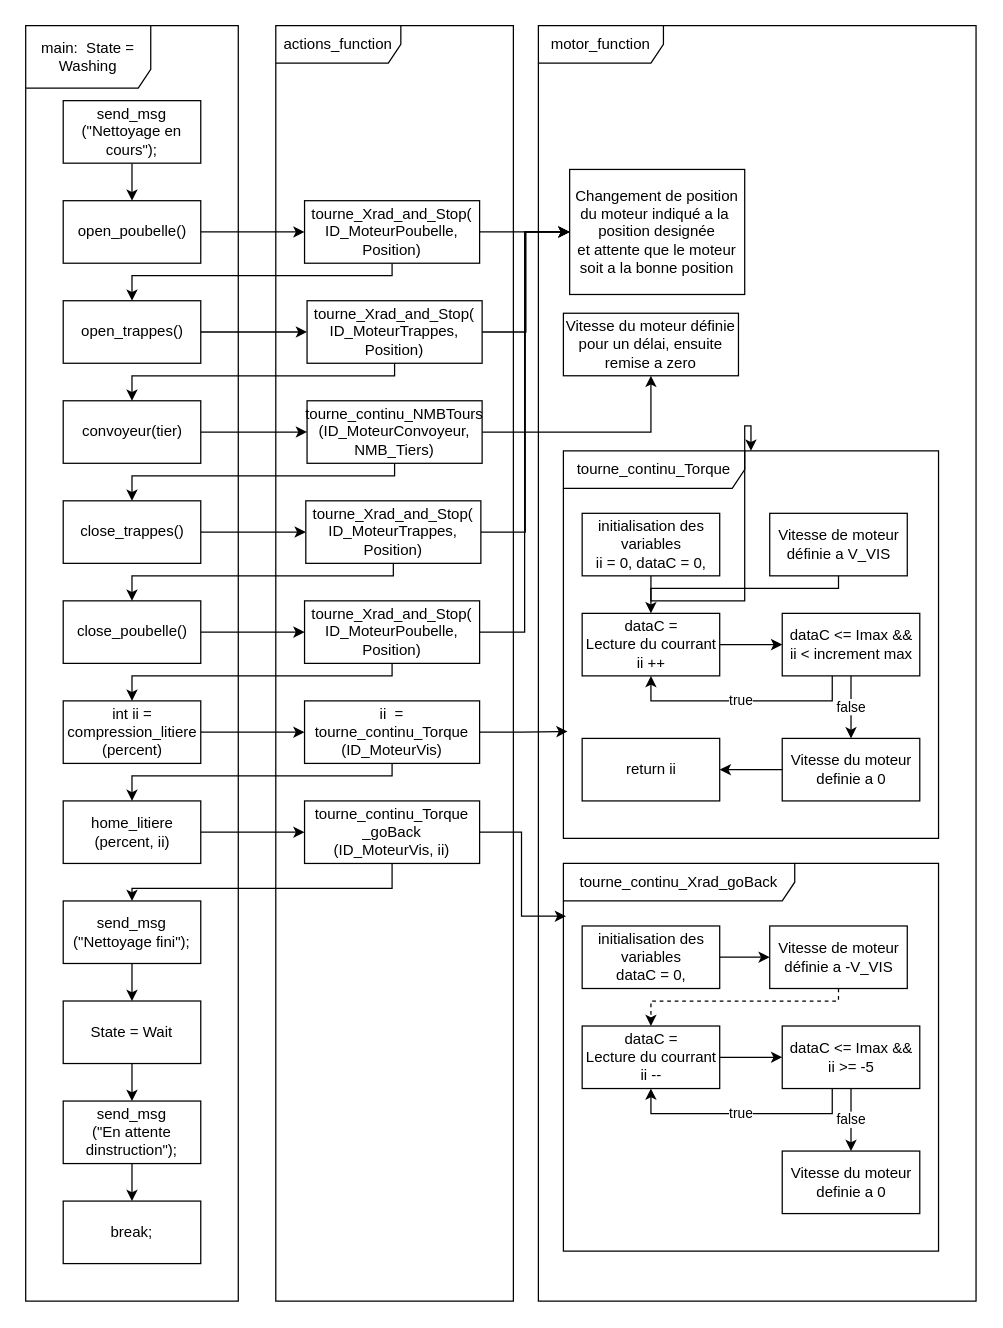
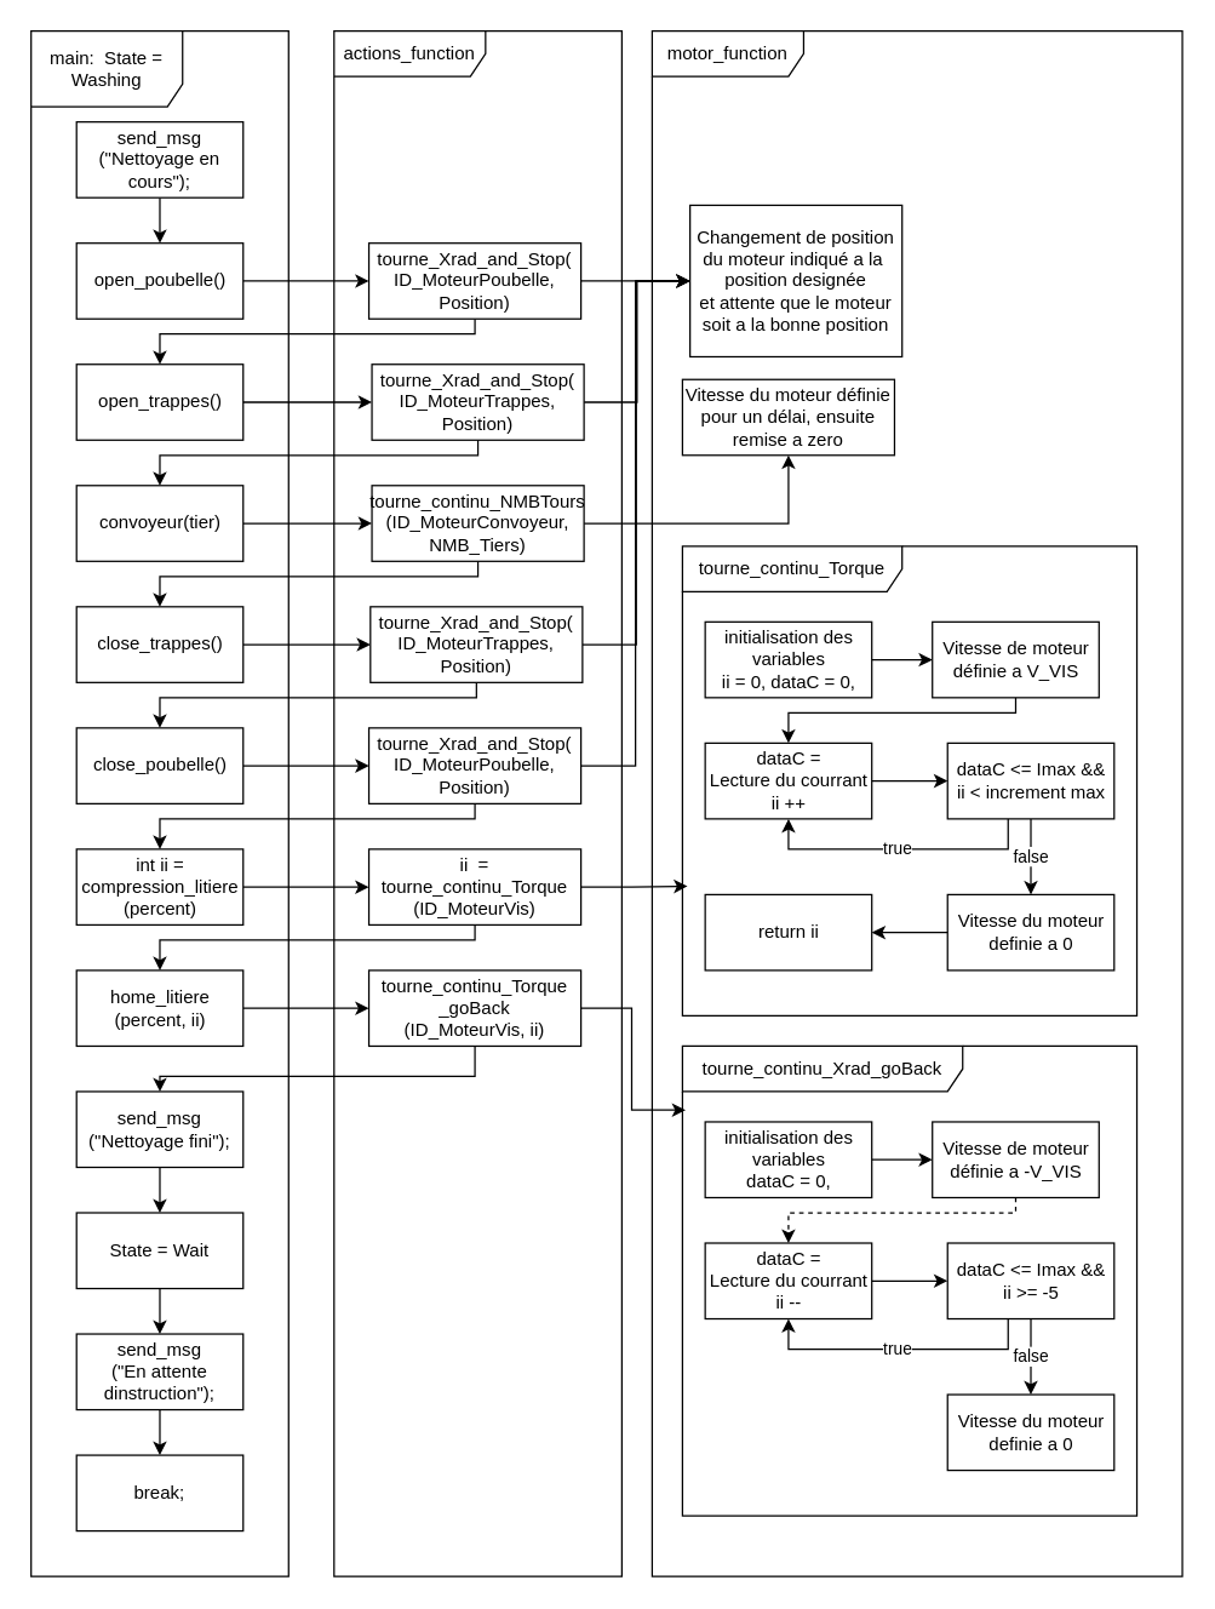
  <mxCell id="0" />
  <mxCell id="1" parent="0" />
  <mxCell id="2" value="main:&amp;nbsp; State = Washing" style="shape=umlFrame;whiteSpace=wrap;html=1;width=100;height=50;" parent="1" vertex="1"><mxGeometry x="20" y="20" width="170" height="1020" as="geometry" /></mxCell>
  <mxCell id="3" value="actions_function" style="shape=umlFrame;whiteSpace=wrap;html=1;width=100;height=30;" parent="1" vertex="1"><mxGeometry x="220" y="20" width="190" height="1020" as="geometry" /></mxCell>
  <mxCell id="4" style="edgeStyle=orthogonalEdgeStyle;rounded=0;orthogonalLoop=1;jettySize=auto;html=1;" edge="1" parent="1" source="5" target="41"><mxGeometry relative="1" as="geometry" /></mxCell>
  <mxCell id="5" value="close_trappes()" style="html=1;" vertex="1" parent="1"><mxGeometry x="50" y="400" width="110" height="50" as="geometry" /></mxCell>
  <mxCell id="6" style="edgeStyle=orthogonalEdgeStyle;rounded=0;orthogonalLoop=1;jettySize=auto;html=1;" edge="1" parent="1" source="7" target="47"><mxGeometry relative="1" as="geometry" /></mxCell>
  <mxCell id="7" value="close_poubelle()" style="html=1;" vertex="1" parent="1"><mxGeometry x="50" y="480" width="110" height="50" as="geometry" /></mxCell>
  <mxCell id="8" style="edgeStyle=orthogonalEdgeStyle;rounded=0;orthogonalLoop=1;jettySize=auto;html=1;entryX=0;entryY=0.5;entryDx=0;entryDy=0;" edge="1" parent="1" source="9" target="44"><mxGeometry relative="1" as="geometry" /></mxCell>
  <mxCell id="9" value="int ii = &lt;br&gt;compression_litiere&lt;br&gt;(percent)" style="html=1;" vertex="1" parent="1"><mxGeometry x="50" y="560" width="110" height="50" as="geometry" /></mxCell>
  <mxCell id="10" style="edgeStyle=orthogonalEdgeStyle;rounded=0;orthogonalLoop=1;jettySize=auto;html=1;" edge="1" parent="1" source="11" target="50"><mxGeometry relative="1" as="geometry" /></mxCell>
  <mxCell id="11" value="home_litiere&lt;br&gt;(percent, ii)" style="html=1;" vertex="1" parent="1"><mxGeometry x="50" y="640" width="110" height="50" as="geometry" /></mxCell>
  <mxCell id="12" style="edgeStyle=orthogonalEdgeStyle;rounded=0;orthogonalLoop=1;jettySize=auto;html=1;" edge="1" parent="1" source="13" target="15"><mxGeometry relative="1" as="geometry" /></mxCell>
  <mxCell id="13" value="send_msg&lt;br&gt;(&quot;Nettoyage fini&quot;);" style="rounded=0;whiteSpace=wrap;html=1;" vertex="1" parent="1"><mxGeometry x="50" y="720" width="110" height="50" as="geometry" /></mxCell>
  <mxCell id="14" style="edgeStyle=orthogonalEdgeStyle;rounded=0;orthogonalLoop=1;jettySize=auto;html=1;" edge="1" parent="1" source="15" target="17"><mxGeometry relative="1" as="geometry" /></mxCell>
  <mxCell id="15" value="State = Wait" style="rounded=0;whiteSpace=wrap;html=1;" vertex="1" parent="1"><mxGeometry x="50" y="800" width="110" height="50" as="geometry" /></mxCell>
  <mxCell id="16" style="edgeStyle=orthogonalEdgeStyle;rounded=0;orthogonalLoop=1;jettySize=auto;html=1;" edge="1" parent="1" source="17" target="18"><mxGeometry relative="1" as="geometry" /></mxCell>
  <mxCell id="17" value="send_msg&lt;br&gt;(&quot;En attente dinstruction&quot;);" style="rounded=0;whiteSpace=wrap;html=1;" vertex="1" parent="1"><mxGeometry x="50" y="880" width="110" height="50" as="geometry" /></mxCell>
  <mxCell id="18" value="break;" style="rounded=0;whiteSpace=wrap;html=1;" vertex="1" parent="1"><mxGeometry x="50" y="960" width="110" height="50" as="geometry" /></mxCell>
  <mxCell id="19" style="edgeStyle=orthogonalEdgeStyle;rounded=0;orthogonalLoop=1;jettySize=auto;html=1;entryX=0.5;entryY=0;entryDx=0;entryDy=0;" edge="1" parent="1" source="20" target="22"><mxGeometry relative="1" as="geometry" /></mxCell>
  <mxCell id="20" value="send_msg&lt;br&gt;(&quot;Nettoyage en cours&quot;);" style="rounded=0;whiteSpace=wrap;html=1;" vertex="1" parent="1"><mxGeometry x="50" y="80" width="110" height="50" as="geometry" /></mxCell>
  <mxCell id="21" style="edgeStyle=orthogonalEdgeStyle;rounded=0;orthogonalLoop=1;jettySize=auto;html=1;entryX=0;entryY=0.5;entryDx=0;entryDy=0;" edge="1" parent="1" source="22" target="29"><mxGeometry relative="1" as="geometry" /></mxCell>
  <mxCell id="22" value="open_poubelle()" style="html=1;" vertex="1" parent="1"><mxGeometry x="50" y="160" width="110" height="50" as="geometry" /></mxCell>
  <mxCell id="23" style="edgeStyle=orthogonalEdgeStyle;rounded=0;orthogonalLoop=1;jettySize=auto;html=1;" edge="1" parent="1" source="24" target="34"><mxGeometry relative="1" as="geometry" /></mxCell>
  <mxCell id="24" value="open_trappes()" style="html=1;" vertex="1" parent="1"><mxGeometry x="50" y="240" width="110" height="50" as="geometry" /></mxCell>
  <mxCell id="25" style="edgeStyle=orthogonalEdgeStyle;rounded=0;orthogonalLoop=1;jettySize=auto;html=1;" edge="1" parent="1" source="26" target="37"><mxGeometry relative="1" as="geometry" /></mxCell>
  <mxCell id="26" value="convoyeur(tier)" style="html=1;" vertex="1" parent="1"><mxGeometry x="50" y="320" width="110" height="50" as="geometry" /></mxCell>
  <mxCell id="27" style="edgeStyle=orthogonalEdgeStyle;rounded=0;orthogonalLoop=1;jettySize=auto;html=1;" edge="1" parent="1" source="29" target="38"><mxGeometry relative="1" as="geometry" /></mxCell>
  <mxCell id="28" style="edgeStyle=orthogonalEdgeStyle;rounded=0;orthogonalLoop=1;jettySize=auto;html=1;" edge="1" parent="1" source="29" target="24"><mxGeometry relative="1" as="geometry"><Array as="points"><mxPoint x="313" y="220" /><mxPoint x="105" y="220" /></Array></mxGeometry></mxCell>
  <mxCell id="29" value="tourne_Xrad_and_Stop(&lt;br&gt;ID_MoteurPoubelle,&lt;br&gt;Position)" style="rounded=0;whiteSpace=wrap;html=1;" vertex="1" parent="1"><mxGeometry x="243" y="160" width="140" height="50" as="geometry" /></mxCell>
  <mxCell id="30" value="motor_function" style="shape=umlFrame;whiteSpace=wrap;html=1;width=100;height=30;" vertex="1" parent="1"><mxGeometry x="430" y="20" width="350" height="1020" as="geometry" /></mxCell>
  <mxCell id="31" value="Vitesse du moteur définie&lt;br&gt;pour un délai, ensuite remise a zero" style="rounded=0;whiteSpace=wrap;html=1;" vertex="1" parent="1"><mxGeometry x="450" y="250" width="140" height="50" as="geometry" /></mxCell>
  <mxCell id="32" style="edgeStyle=orthogonalEdgeStyle;rounded=0;orthogonalLoop=1;jettySize=auto;html=1;entryX=0;entryY=0.5;entryDx=0;entryDy=0;" edge="1" parent="1" source="34" target="38"><mxGeometry relative="1" as="geometry" /></mxCell>
  <mxCell id="33" style="edgeStyle=orthogonalEdgeStyle;rounded=0;orthogonalLoop=1;jettySize=auto;html=1;" edge="1" parent="1" source="34" target="26"><mxGeometry relative="1" as="geometry"><Array as="points"><mxPoint x="315" y="300" /><mxPoint x="105" y="300" /></Array></mxGeometry></mxCell>
  <mxCell id="34" value="tourne_Xrad_and_Stop(&lt;br&gt;ID_MoteurTrappes,&lt;br&gt;Position)" style="rounded=0;whiteSpace=wrap;html=1;" vertex="1" parent="1"><mxGeometry x="245" y="240" width="140" height="50" as="geometry" /></mxCell>
  <mxCell id="35" style="edgeStyle=orthogonalEdgeStyle;rounded=0;orthogonalLoop=1;jettySize=auto;html=1;" edge="1" parent="1" source="37" target="31"><mxGeometry relative="1" as="geometry" /></mxCell>
  <mxCell id="36" style="edgeStyle=orthogonalEdgeStyle;rounded=0;orthogonalLoop=1;jettySize=auto;html=1;entryX=0.5;entryY=0;entryDx=0;entryDy=0;" edge="1" parent="1" source="37" target="5"><mxGeometry relative="1" as="geometry"><Array as="points"><mxPoint x="315" y="380" /><mxPoint x="105" y="380" /></Array></mxGeometry></mxCell>
  <mxCell id="37" value="tourne_continu_NMBTours&lt;br&gt;(ID_MoteurConvoyeur,&lt;br&gt;NMB_Tiers)" style="rounded=0;whiteSpace=wrap;html=1;" vertex="1" parent="1"><mxGeometry x="245" y="320" width="140" height="50" as="geometry" /></mxCell>
  <mxCell id="38" value="Changement de position du moteur indiqué a la&amp;nbsp;&lt;br&gt;position designée&lt;br&gt;et attente que le moteur soit a la bonne position" style="rounded=0;whiteSpace=wrap;html=1;" vertex="1" parent="1"><mxGeometry x="455" y="135" width="140" height="100" as="geometry" /></mxCell>
  <mxCell id="39" style="edgeStyle=orthogonalEdgeStyle;rounded=0;orthogonalLoop=1;jettySize=auto;html=1;entryX=0;entryY=0.5;entryDx=0;entryDy=0;" edge="1" parent="1" source="41" target="38"><mxGeometry relative="1" as="geometry" /></mxCell>
  <mxCell id="40" style="edgeStyle=orthogonalEdgeStyle;rounded=0;orthogonalLoop=1;jettySize=auto;html=1;" edge="1" parent="1" source="41" target="7"><mxGeometry relative="1" as="geometry"><Array as="points"><mxPoint x="314" y="460" /><mxPoint x="105" y="460" /></Array></mxGeometry></mxCell>
  <mxCell id="41" value="tourne_Xrad_and_Stop(&lt;br&gt;ID_MoteurTrappes,&lt;br&gt;Position)" style="rounded=0;whiteSpace=wrap;html=1;" vertex="1" parent="1"><mxGeometry x="244" y="400" width="140" height="50" as="geometry" /></mxCell>
  <mxCell id="42" style="edgeStyle=orthogonalEdgeStyle;rounded=0;orthogonalLoop=1;jettySize=auto;html=1;entryX=0.5;entryY=0;entryDx=0;entryDy=0;" edge="1" parent="1" source="44" target="11"><mxGeometry relative="1" as="geometry"><Array as="points"><mxPoint x="313" y="620" /><mxPoint x="105" y="620" /></Array></mxGeometry></mxCell>
  <mxCell id="43" style="edgeStyle=orthogonalEdgeStyle;rounded=0;orthogonalLoop=1;jettySize=auto;html=1;entryX=0.011;entryY=0.724;entryDx=0;entryDy=0;entryPerimeter=0;" edge="1" parent="1" source="44" target="51"><mxGeometry relative="1" as="geometry" /></mxCell>
  <mxCell id="44" value="ii&amp;nbsp; = tourne_continu_Torque&lt;br&gt;(ID_MoteurVis)" style="rounded=0;whiteSpace=wrap;html=1;" vertex="1" parent="1"><mxGeometry x="243" y="560" width="140" height="50" as="geometry" /></mxCell>
  <mxCell id="45" style="edgeStyle=orthogonalEdgeStyle;rounded=0;orthogonalLoop=1;jettySize=auto;html=1;entryX=0;entryY=0.5;entryDx=0;entryDy=0;" edge="1" parent="1" source="47" target="38"><mxGeometry relative="1" as="geometry" /></mxCell>
  <mxCell id="46" style="edgeStyle=orthogonalEdgeStyle;rounded=0;orthogonalLoop=1;jettySize=auto;html=1;entryX=0.5;entryY=0;entryDx=0;entryDy=0;" edge="1" parent="1" source="47" target="9"><mxGeometry relative="1" as="geometry"><Array as="points"><mxPoint x="313" y="540" /><mxPoint x="105" y="540" /></Array></mxGeometry></mxCell>
  <mxCell id="47" value="tourne_Xrad_and_Stop(&lt;br&gt;ID_MoteurPoubelle,&lt;br&gt;Position)" style="rounded=0;whiteSpace=wrap;html=1;" vertex="1" parent="1"><mxGeometry x="243" y="480" width="140" height="50" as="geometry" /></mxCell>
  <mxCell id="48" style="edgeStyle=orthogonalEdgeStyle;rounded=0;orthogonalLoop=1;jettySize=auto;html=1;entryX=0.5;entryY=0;entryDx=0;entryDy=0;" edge="1" parent="1" source="50" target="13"><mxGeometry relative="1" as="geometry"><Array as="points"><mxPoint x="313" y="710" /><mxPoint x="105" y="710" /></Array></mxGeometry></mxCell>
  <mxCell id="49" style="edgeStyle=orthogonalEdgeStyle;rounded=0;orthogonalLoop=1;jettySize=auto;html=1;entryX=0.007;entryY=0.136;entryDx=0;entryDy=0;entryPerimeter=0;" edge="1" parent="1" source="50" target="64"><mxGeometry relative="1" as="geometry" /></mxCell>
  <mxCell id="50" value="tourne_continu_Torque&lt;br&gt;_goBack&lt;br&gt;(ID_MoteurVis, ii)" style="rounded=0;whiteSpace=wrap;html=1;" vertex="1" parent="1"><mxGeometry x="243" y="640" width="140" height="50" as="geometry" /></mxCell>
  <mxCell id="51" value="tourne_continu_Torque" style="shape=umlFrame;whiteSpace=wrap;html=1;width=145;height=30;" vertex="1" parent="1"><mxGeometry x="450" y="360" width="300" height="310" as="geometry" /></mxCell>
- <mxCell id="52" style="edgeStyle=orthogonalEdgeStyle;rounded=0;orthogonalLoop=1;jettySize=auto;html=1;" edge="1" parent="1" source="53" target="51"><mxGeometry relative="1" as="geometry" /></mxCell>
+ <mxCell id="52" style="edgeStyle=orthogonalEdgeStyle;rounded=0;orthogonalLoop=1;jettySize=auto;html=1;" edge="1" parent="1" source="53" target="55"><mxGeometry relative="1" as="geometry" /></mxCell>
  <mxCell id="53" value="initialisation des&lt;br&gt;variables&lt;br&gt;ii = 0, dataC = 0," style="html=1;" vertex="1" parent="1"><mxGeometry x="465" y="410" width="110" height="50" as="geometry" /></mxCell>
  <mxCell id="54" style="edgeStyle=orthogonalEdgeStyle;rounded=0;orthogonalLoop=1;jettySize=auto;html=1;" edge="1" parent="1" source="55" target="57"><mxGeometry relative="1" as="geometry"><Array as="points"><mxPoint x="670" y="470" /><mxPoint x="520" y="470" /></Array></mxGeometry></mxCell>
  <mxCell id="55" value="Vitesse de moteur&lt;br&gt;définie a V_VIS" style="html=1;" vertex="1" parent="1"><mxGeometry x="615" y="410" width="110" height="50" as="geometry" /></mxCell>
  <mxCell id="56" style="edgeStyle=orthogonalEdgeStyle;rounded=0;orthogonalLoop=1;jettySize=auto;html=1;" edge="1" parent="1" source="57" target="60"><mxGeometry relative="1" as="geometry" /></mxCell>
  <mxCell id="57" value="dataC = &lt;br&gt;Lecture du courrant&lt;br&gt;ii ++" style="html=1;" vertex="1" parent="1"><mxGeometry x="465" y="490" width="110" height="50" as="geometry" /></mxCell>
  <mxCell id="58" value="true" style="edgeStyle=orthogonalEdgeStyle;rounded=0;orthogonalLoop=1;jettySize=auto;html=1;entryX=0.5;entryY=1;entryDx=0;entryDy=0;" edge="1" parent="1" source="60" target="57"><mxGeometry relative="1" as="geometry"><Array as="points"><mxPoint x="665" y="560" /><mxPoint x="520" y="560" /></Array></mxGeometry></mxCell>
  <mxCell id="59" value="false" style="edgeStyle=orthogonalEdgeStyle;rounded=0;orthogonalLoop=1;jettySize=auto;html=1;" edge="1" parent="1" source="60" target="62"><mxGeometry relative="1" as="geometry" /></mxCell>
  <mxCell id="60" value="dataC &amp;lt;= Imax &amp;amp;&amp;amp;&lt;br&gt;ii &amp;lt; increment max" style="html=1;" vertex="1" parent="1"><mxGeometry x="625" y="490" width="110" height="50" as="geometry" /></mxCell>
  <mxCell id="61" style="edgeStyle=orthogonalEdgeStyle;rounded=0;orthogonalLoop=1;jettySize=auto;html=1;" edge="1" parent="1" source="62" target="63"><mxGeometry relative="1" as="geometry" /></mxCell>
  <mxCell id="62" value="Vitesse du moteur&lt;br&gt;definie a 0" style="html=1;" vertex="1" parent="1"><mxGeometry x="625" y="590" width="110" height="50" as="geometry" /></mxCell>
  <mxCell id="63" value="return ii" style="html=1;" vertex="1" parent="1"><mxGeometry x="465" y="590" width="110" height="50" as="geometry" /></mxCell>
  <mxCell id="64" value="tourne_continu_Xrad_goBack" style="shape=umlFrame;whiteSpace=wrap;html=1;width=185;height=30;" vertex="1" parent="1"><mxGeometry x="450" y="690" width="300" height="310" as="geometry" /></mxCell>
  <mxCell id="65" style="edgeStyle=orthogonalEdgeStyle;rounded=0;orthogonalLoop=1;jettySize=auto;html=1;" edge="1" parent="1" source="66" target="68"><mxGeometry relative="1" as="geometry" /></mxCell>
  <mxCell id="66" value="initialisation des&lt;br&gt;variables&lt;br&gt;dataC = 0," style="html=1;" vertex="1" parent="1"><mxGeometry x="465" y="740" width="110" height="50" as="geometry" /></mxCell>
  <mxCell id="67" style="edgeStyle=orthogonalEdgeStyle;rounded=0;orthogonalLoop=1;jettySize=auto;html=1;dashed=1;" edge="1" parent="1" source="68" target="70"><mxGeometry relative="1" as="geometry"><Array as="points"><mxPoint x="670" y="800" /><mxPoint x="520" y="800" /></Array></mxGeometry></mxCell>
  <mxCell id="68" value="Vitesse de moteur&lt;br&gt;définie a -V_VIS" style="html=1;" vertex="1" parent="1"><mxGeometry x="615" y="740" width="110" height="50" as="geometry" /></mxCell>
  <mxCell id="69" style="edgeStyle=orthogonalEdgeStyle;rounded=0;orthogonalLoop=1;jettySize=auto;html=1;" edge="1" parent="1" source="70" target="73"><mxGeometry relative="1" as="geometry" /></mxCell>
  <mxCell id="70" value="dataC = &lt;br&gt;Lecture du courrant&lt;br&gt;ii --" style="html=1;" vertex="1" parent="1"><mxGeometry x="465" y="820" width="110" height="50" as="geometry" /></mxCell>
  <mxCell id="71" value="true" style="edgeStyle=orthogonalEdgeStyle;rounded=0;orthogonalLoop=1;jettySize=auto;html=1;entryX=0.5;entryY=1;entryDx=0;entryDy=0;" edge="1" parent="1" source="73" target="70"><mxGeometry relative="1" as="geometry"><Array as="points"><mxPoint x="665" y="890" /><mxPoint x="520" y="890" /></Array></mxGeometry></mxCell>
  <mxCell id="72" value="false" style="edgeStyle=orthogonalEdgeStyle;rounded=0;orthogonalLoop=1;jettySize=auto;html=1;" edge="1" parent="1" source="73" target="74"><mxGeometry relative="1" as="geometry" /></mxCell>
  <mxCell id="73" value="dataC &amp;lt;= Imax &amp;amp;&amp;amp;&lt;br&gt;ii &amp;gt;= -5" style="html=1;" vertex="1" parent="1"><mxGeometry x="625" y="820" width="110" height="50" as="geometry" /></mxCell>
  <mxCell id="74" value="Vitesse du moteur&lt;br&gt;definie a 0" style="html=1;" vertex="1" parent="1"><mxGeometry x="625" y="920" width="110" height="50" as="geometry" /></mxCell>
